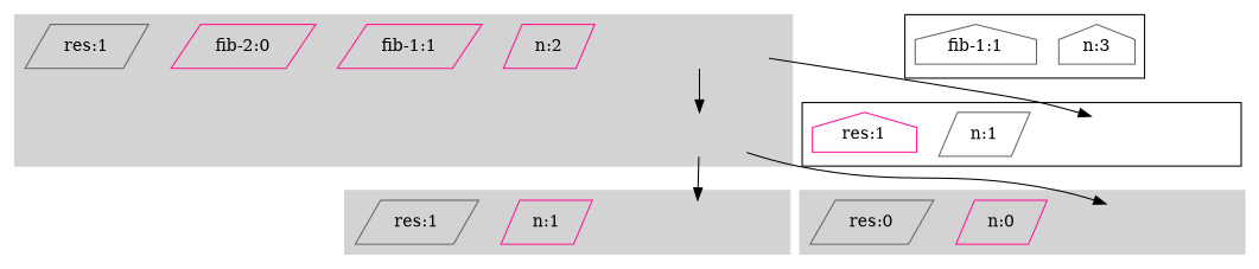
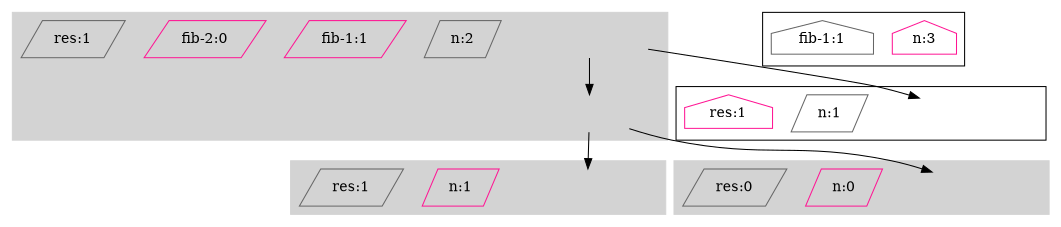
  digraph {
    compound=true
    node [color=gray40 shape=parallelogram]
    cluster__3_0 [style=invisible color="" shape=""]
    cluster__2_1 [style=invisible color="" shape=""]
-   n3 [color=deeppink label="n:2"]
+   n3 [label="n:2"]
    n4 [color=deeppink label="fib-1:1"]
    n5 [color=deeppink label="fib-2:0"]
    n6 [label="res:1"]
-   n7 [label="n:3" shape=house]
+   n7 [color=deeppink label="n:3" shape=house]
    n8 [label="fib-1:1" shape=house]
    cluster__1_2 [style=invisible color="" shape=""]
    n10 [color=deeppink label="n:1"]
    n11 [label="res:1"]
    cluster__0_5 [style=invisible color="" shape=""]
    n13 [color=deeppink label="n:0"]
    n14 [label="res:0"]
    cluster__1_10 [style=invisible color="" shape=""]
    n16 [label="n:1"]
    n17 [color=deeppink label="res:1" shape=house]
    subgraph cluster_1 {
      color=lightgrey
      style=filled
      cluster__3_0
      cluster__2_1
      n3
      n4
      n5
      n6
    }
    subgraph cluster_2 {
      n7
      n8
    }
    subgraph cluster_3 {
      color=lightgrey
      style=filled
      cluster__1_2
      n10
      n11
    }
    subgraph cluster_4 {
      color=lightgrey
      style=filled
      cluster__0_5
      n13
      n14
    }
    subgraph cluster_5 {
      cluster__1_10
      n16
      n17
    }
    cluster__3_0 -> cluster__2_1
    cluster__3_0 -> cluster__1_10
    cluster__2_1 -> cluster__1_2
    cluster__2_1 -> cluster__0_5
  }
